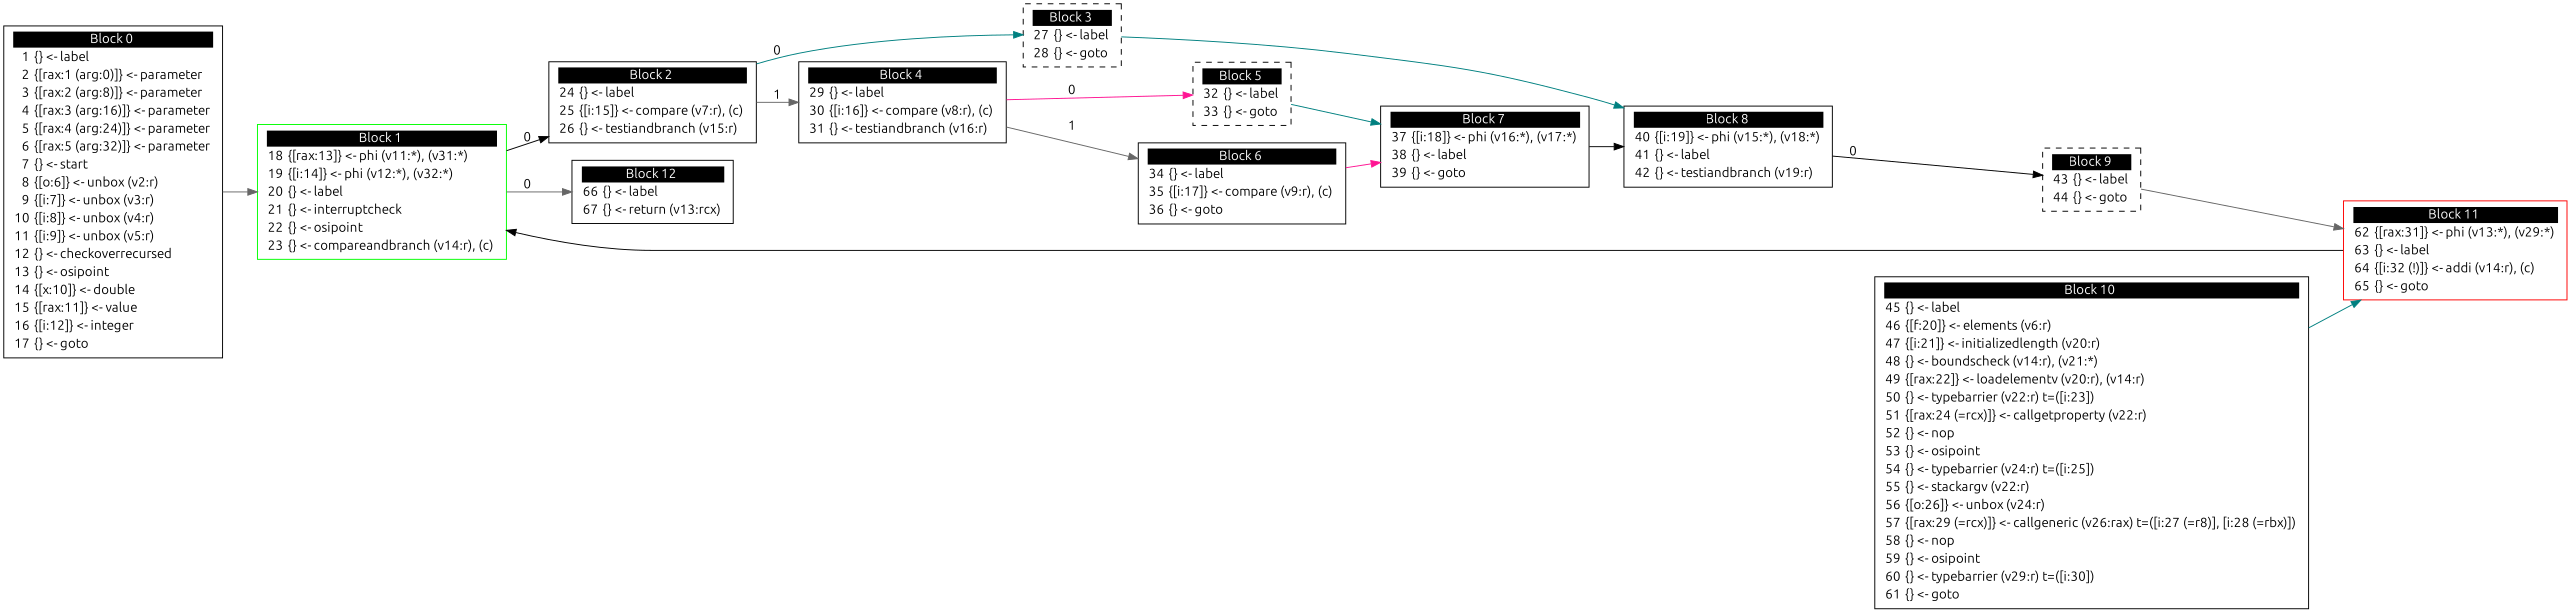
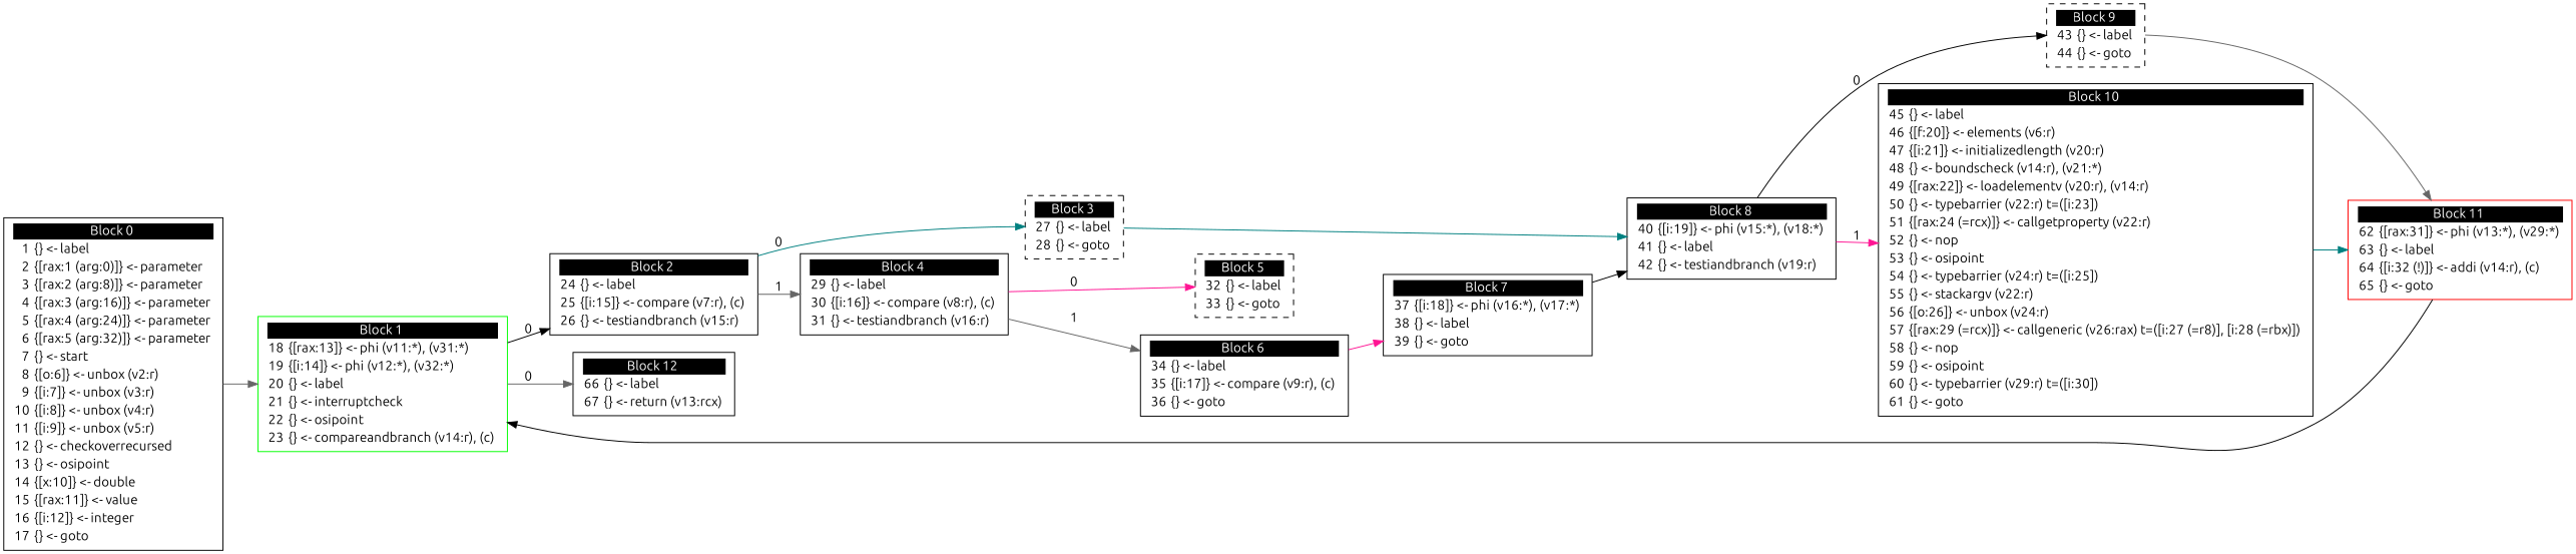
  digraph {
    fontname=Ubuntu
    rankdir=LR
    splines=true
    node [fontname=Ubuntu shape=box]
    edge [color=gray40 fontname=Ubuntu]
    n1 [label=<<table border="0" cellborder="0" cellpadding="1"><tr><td align="center" bgcolor="black" colspan="3"><font color="white">Block 0 </font></td></tr><tr><td align="right" port="i1">1</td><td align="left">{} &lt;- label</td></tr><tr><td align="right" port="i2">2</td><td align="left">{[rax:1 (arg:0)]} &lt;- parameter</td></tr><tr><td align="right" port="i3">3</td><td align="left">{[rax:2 (arg:8)]} &lt;- parameter</td></tr><tr><td align="right" port="i4">4</td><td align="left">{[rax:3 (arg:16)]} &lt;- parameter</td></tr><tr><td align="right" port="i5">5</td><td align="left">{[rax:4 (arg:24)]} &lt;- parameter</td></tr><tr><td align="right" port="i6">6</td><td align="left">{[rax:5 (arg:32)]} &lt;- parameter</td></tr><tr><td align="right" port="i7">7</td><td align="left">{} &lt;- start</td></tr><tr><td align="right" port="i8">8</td><td align="left">{[o:6]} &lt;- unbox (v2:r)</td></tr><tr><td align="right" port="i9">9</td><td align="left">{[i:7]} &lt;- unbox (v3:r)</td></tr><tr><td align="right" port="i10">10</td><td align="left">{[i:8]} &lt;- unbox (v4:r)</td></tr><tr><td align="right" port="i11">11</td><td align="left">{[i:9]} &lt;- unbox (v5:r)</td></tr><tr><td align="right" port="i12">12</td><td align="left">{} &lt;- checkoverrecursed</td></tr><tr><td align="right" port="i13">13</td><td align="left">{} &lt;- osipoint</td></tr><tr><td align="right" port="i14">14</td><td align="left">{[x:10]} &lt;- double</td></tr><tr><td align="right" port="i15">15</td><td align="left">{[rax:11]} &lt;- value</td></tr><tr><td align="right" port="i16">16</td><td align="left">{[i:12]} &lt;- integer</td></tr><tr><td align="right" port="i17">17</td><td align="left">{} &lt;- goto</td></tr></table>>]
    n2 [color=green label=<<table border="0" cellborder="0" cellpadding="1"><tr><td align="center" bgcolor="black" colspan="3"><font color="white">Block 1 </font></td></tr><tr><td align="right" port="i18">18</td><td align="left">{[rax:13]} &lt;- phi (v11:*), (v31:*)</td></tr><tr><td align="right" port="i19">19</td><td align="left">{[i:14]} &lt;- phi (v12:*), (v32:*)</td></tr><tr><td align="right" port="i20">20</td><td align="left">{} &lt;- label</td></tr><tr><td align="right" port="i21">21</td><td align="left">{} &lt;- interruptcheck</td></tr><tr><td align="right" port="i22">22</td><td align="left">{} &lt;- osipoint</td></tr><tr><td align="right" port="i23">23</td><td align="left">{} &lt;- compareandbranch (v14:r), (c)</td></tr></table>>]
    n3 [label=<<table border="0" cellborder="0" cellpadding="1"><tr><td align="center" bgcolor="black" colspan="3"><font color="white">Block 2 </font></td></tr><tr><td align="right" port="i24">24</td><td align="left">{} &lt;- label</td></tr><tr><td align="right" port="i25">25</td><td align="left">{[i:15]} &lt;- compare (v7:r), (c)</td></tr><tr><td align="right" port="i26">26</td><td align="left">{} &lt;- testiandbranch (v15:r)</td></tr></table>>]
    n4 [label=<<table border="0" cellborder="0" cellpadding="1"><tr><td align="center" bgcolor="black" colspan="3"><font color="white">Block 12 </font></td></tr><tr><td align="right" port="i66">66</td><td align="left">{} &lt;- label</td></tr><tr><td align="right" port="i67">67</td><td align="left">{} &lt;- return (v13:rcx)</td></tr></table>>]
    n5 [label=<<table border="0" cellborder="0" cellpadding="1"><tr><td align="center" bgcolor="black" colspan="3"><font color="white">Block 3 </font></td></tr><tr><td align="right" port="i27">27</td><td align="left">{} &lt;- label</td></tr><tr><td align="right" port="i28">28</td><td align="left">{} &lt;- goto</td></tr></table>> style=dashed]
    n6 [label=<<table border="0" cellborder="0" cellpadding="1"><tr><td align="center" bgcolor="black" colspan="3"><font color="white">Block 4 </font></td></tr><tr><td align="right" port="i29">29</td><td align="left">{} &lt;- label</td></tr><tr><td align="right" port="i30">30</td><td align="left">{[i:16]} &lt;- compare (v8:r), (c)</td></tr><tr><td align="right" port="i31">31</td><td align="left">{} &lt;- testiandbranch (v16:r)</td></tr></table>>]
    n7 [label=<<table border="0" cellborder="0" cellpadding="1"><tr><td align="center" bgcolor="black" colspan="3"><font color="white">Block 8 </font></td></tr><tr><td align="right" port="i40">40</td><td align="left">{[i:19]} &lt;- phi (v15:*), (v18:*)</td></tr><tr><td align="right" port="i41">41</td><td align="left">{} &lt;- label</td></tr><tr><td align="right" port="i42">42</td><td align="left">{} &lt;- testiandbranch (v19:r)</td></tr></table>>]
    n8 [label=<<table border="0" cellborder="0" cellpadding="1"><tr><td align="center" bgcolor="black" colspan="3"><font color="white">Block 5 </font></td></tr><tr><td align="right" port="i32">32</td><td align="left">{} &lt;- label</td></tr><tr><td align="right" port="i33">33</td><td align="left">{} &lt;- goto</td></tr></table>> style=dashed]
    n9 [label=<<table border="0" cellborder="0" cellpadding="1"><tr><td align="center" bgcolor="black" colspan="3"><font color="white">Block 6 </font></td></tr><tr><td align="right" port="i34">34</td><td align="left">{} &lt;- label</td></tr><tr><td align="right" port="i35">35</td><td align="left">{[i:17]} &lt;- compare (v9:r), (c)</td></tr><tr><td align="right" port="i36">36</td><td align="left">{} &lt;- goto</td></tr></table>>]
    n10 [label=<<table border="0" cellborder="0" cellpadding="1"><tr><td align="center" bgcolor="black" colspan="3"><font color="white">Block 9 </font></td></tr><tr><td align="right" port="i43">43</td><td align="left">{} &lt;- label</td></tr><tr><td align="right" port="i44">44</td><td align="left">{} &lt;- goto</td></tr></table>> style=dashed]
    n11 [label=<<table border="0" cellborder="0" cellpadding="1"><tr><td align="center" bgcolor="black" colspan="3"><font color="white">Block 10 </font></td></tr><tr><td align="right" port="i45">45</td><td align="left">{} &lt;- label</td></tr><tr><td align="right" port="i46">46</td><td align="left">{[f:20]} &lt;- elements (v6:r)</td></tr><tr><td align="right" port="i47">47</td><td align="left">{[i:21]} &lt;- initializedlength (v20:r)</td></tr><tr><td align="right" port="i48">48</td><td align="left">{} &lt;- boundscheck (v14:r), (v21:*)</td></tr><tr><td align="right" port="i49">49</td><td align="left">{[rax:22]} &lt;- loadelementv (v20:r), (v14:r)</td></tr><tr><td align="right" port="i50">50</td><td align="left">{} &lt;- typebarrier (v22:r) t=([i:23])</td></tr><tr><td align="right" port="i51">51</td><td align="left">{[rax:24 (=rcx)]} &lt;- callgetproperty (v22:r)</td></tr><tr><td align="right" port="i52">52</td><td align="left">{} &lt;- nop</td></tr><tr><td align="right" port="i53">53</td><td align="left">{} &lt;- osipoint</td></tr><tr><td align="right" port="i54">54</td><td align="left">{} &lt;- typebarrier (v24:r) t=([i:25])</td></tr><tr><td align="right" port="i55">55</td><td align="left">{} &lt;- stackargv (v22:r)</td></tr><tr><td align="right" port="i56">56</td><td align="left">{[o:26]} &lt;- unbox (v24:r)</td></tr><tr><td align="right" port="i57">57</td><td align="left">{[rax:29 (=rcx)]} &lt;- callgeneric (v26:rax) t=([i:27 (=r8)], [i:28 (=rbx)])</td></tr><tr><td align="right" port="i58">58</td><td align="left">{} &lt;- nop</td></tr><tr><td align="right" port="i59">59</td><td align="left">{} &lt;- osipoint</td></tr><tr><td align="right" port="i60">60</td><td align="left">{} &lt;- typebarrier (v29:r) t=([i:30])</td></tr><tr><td align="right" port="i61">61</td><td align="left">{} &lt;- goto</td></tr></table>>]
    n12 [label=<<table border="0" cellborder="0" cellpadding="1"><tr><td align="center" bgcolor="black" colspan="3"><font color="white">Block 7 </font></td></tr><tr><td align="right" port="i37">37</td><td align="left">{[i:18]} &lt;- phi (v16:*), (v17:*)</td></tr><tr><td align="right" port="i38">38</td><td align="left">{} &lt;- label</td></tr><tr><td align="right" port="i39">39</td><td align="left">{} &lt;- goto</td></tr></table>>]
    n13 [color=red label=<<table border="0" cellborder="0" cellpadding="1"><tr><td align="center" bgcolor="black" colspan="3"><font color="white">Block 11 </font></td></tr><tr><td align="right" port="i62">62</td><td align="left">{[rax:31]} &lt;- phi (v13:*), (v29:*)</td></tr><tr><td align="right" port="i63">63</td><td align="left">{} &lt;- label</td></tr><tr><td align="right" port="i64">64</td><td align="left">{[i:32 (!)]} &lt;- addi (v14:r), (c)</td></tr><tr><td align="right" port="i65">65</td><td align="left">{} &lt;- goto</td></tr></table>>]
    n1 -> n2
    n2 -> n3 [color=black label=0]
    n2 -> n4 [label=0]
    n3 -> n5 [color=teal label=0]
    n3 -> n6 [label=1]
    n5 -> n7 [color=teal]
    n6 -> n8 [color=deeppink label=0]
    n6 -> n9 [label=1]
    n7 -> n10 [color=black label=0]
-   n8 -> n12 [color=teal]
+   n7 -> n11 [color=deeppink label=1]
    n9 -> n12 [color=deeppink]
    n10 -> n13
    n11 -> n13 [color=teal]
    n12 -> n7 [color=black]
    n13 -> n2 [color=black]
  }
